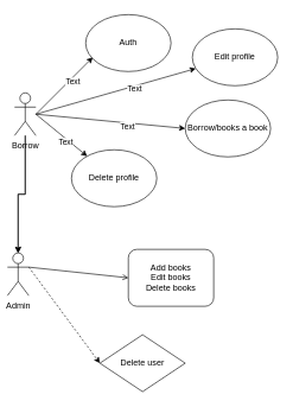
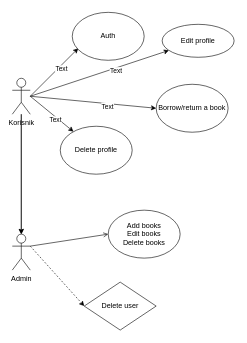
  <mxCell id="0" />
  <mxCell id="1" parent="0" />
  <mxCell id="2" value="" style="edgeStyle=orthogonalEdgeStyle;rounded=0;orthogonalLoop=1;jettySize=auto;html=1;" edge="1" parent="1" source="4" target="5"><mxGeometry relative="1" as="geometry" /></mxCell>
  <mxCell id="3" value="" style="edgeStyle=orthogonalEdgeStyle;rounded=0;orthogonalLoop=1;jettySize=auto;html=1;" edge="1" parent="1" source="4" target="5"><mxGeometry relative="1" as="geometry" /></mxCell>
- <mxCell id="4" value="Borrow" style="shape=umlActor;verticalLabelPosition=bottom;verticalAlign=top;html=1;outlineConnect=0;" vertex="1" parent="1"><mxGeometry x="20" y="130" width="30" height="60" as="geometry" /></mxCell>
- <mxCell id="5" value="Admin" style="shape=umlActor;verticalLabelPosition=bottom;verticalAlign=top;html=1;outlineConnect=0;" vertex="1" parent="1"><mxGeometry x="10" y="355" width="30" height="60" as="geometry" /></mxCell>
+ <mxCell id="4" value="Korisnik" style="shape=umlActor;verticalLabelPosition=bottom;verticalAlign=top;html=1;outlineConnect=0;" vertex="1" parent="1"><mxGeometry x="20" y="130" width="30" height="60" as="geometry" /></mxCell>
+ <mxCell id="5" value="Admin" style="shape=umlActor;verticalLabelPosition=bottom;verticalAlign=top;html=1;outlineConnect=0;" vertex="1" parent="1"><mxGeometry x="20" y="390" width="30" height="60" as="geometry" /></mxCell>
  <mxCell id="6" value="" style="endArrow=classic;html=1;rounded=0;" edge="1" parent="1"><mxGeometry width="50" height="50" relative="1" as="geometry"><mxPoint x="50" y="160" as="sourcePoint" /><mxPoint x="130" y="80" as="targetPoint" /></mxGeometry></mxCell>
  <mxCell id="7" value="Text" style="edgeLabel;html=1;align=center;verticalAlign=middle;resizable=0;points=[];" vertex="1" connectable="0" parent="6"><mxGeometry x="0.225" y="-4" relative="1" as="geometry"><mxPoint as="offset" /></mxGeometry></mxCell>
  <mxCell id="8" value="Auth" style="ellipse;whiteSpace=wrap;html=1;" vertex="1" parent="1"><mxGeometry x="120" y="20" width="120" height="80" as="geometry" /></mxCell>
  <mxCell id="9" value="" style="endArrow=classic;html=1;rounded=0;" edge="1" parent="1" target="11"><mxGeometry width="50" height="50" relative="1" as="geometry"><mxPoint x="50" y="160" as="sourcePoint" /><mxPoint x="210" y="150" as="targetPoint" /></mxGeometry></mxCell>
  <mxCell id="10" value="Text" style="edgeLabel;html=1;align=center;verticalAlign=middle;resizable=0;points=[];" vertex="1" connectable="0" parent="9"><mxGeometry x="0.225" y="-4" relative="1" as="geometry"><mxPoint as="offset" /></mxGeometry></mxCell>
- <mxCell id="11" value="Edit profile" style="ellipse;whiteSpace=wrap;html=1;" vertex="1" parent="1"><mxGeometry x="270" y="40" width="120" height="80" as="geometry" /></mxCell>
+ <mxCell id="11" value="Edit profile" style="ellipse;whiteSpace=wrap;html=1;" vertex="1" parent="1"><mxGeometry x="270" y="40" width="120" height="55" as="geometry" /></mxCell>
  <mxCell id="12" value="" style="endArrow=classic;html=1;rounded=0;" edge="1" parent="1"><mxGeometry width="50" height="50" relative="1" as="geometry"><mxPoint x="50" y="160" as="sourcePoint" /><mxPoint x="260" y="180" as="targetPoint" /></mxGeometry></mxCell>
  <mxCell id="13" value="Text" style="edgeLabel;html=1;align=center;verticalAlign=middle;resizable=0;points=[];" vertex="1" connectable="0" parent="12"><mxGeometry x="0.225" y="-4" relative="1" as="geometry"><mxPoint as="offset" /></mxGeometry></mxCell>
- <mxCell id="14" value="Borrow/books a book" style="ellipse;whiteSpace=wrap;html=1;" vertex="1" parent="1"><mxGeometry x="260" y="140" width="120" height="80" as="geometry" /></mxCell>
- <mxCell id="15" value="Add books&lt;div&gt;Edit books&lt;/div&gt;&lt;div&gt;Delete books&lt;/div&gt;" style="whiteSpace=wrap;html=1;rounded=1;" vertex="1" parent="1"><mxGeometry x="180" y="350" width="120" height="80" as="geometry" /></mxCell>
+ <mxCell id="14" value="Borrow/return a book" style="ellipse;whiteSpace=wrap;html=1;" vertex="1" parent="1"><mxGeometry x="260" y="140" width="120" height="80" as="geometry" /></mxCell>
+ <mxCell id="15" value="Add books&lt;div&gt;Edit books&lt;/div&gt;&lt;div&gt;Delete books&lt;/div&gt;" style="ellipse;whiteSpace=wrap;html=1;" vertex="1" parent="1"><mxGeometry x="180" y="350" width="120" height="80" as="geometry" /></mxCell>
  <mxCell id="16" value="Delete user" style="rhombus;whiteSpace=wrap;html=1;" vertex="1" parent="1"><mxGeometry x="140" y="470" width="120" height="80" as="geometry" /></mxCell>
  <mxCell id="17" value="Delete profile" style="ellipse;whiteSpace=wrap;html=1;" vertex="1" parent="1"><mxGeometry x="100" y="210" width="120" height="80" as="geometry" /></mxCell>
  <mxCell id="18" value="" style="endArrow=classic;html=1;rounded=0;" edge="1" parent="1" target="17"><mxGeometry width="50" height="50" relative="1" as="geometry"><mxPoint x="50" y="160" as="sourcePoint" /><mxPoint x="270" y="190" as="targetPoint" /></mxGeometry></mxCell>
  <mxCell id="19" value="Text" style="edgeLabel;html=1;align=center;verticalAlign=middle;resizable=0;points=[];" vertex="1" connectable="0" parent="18"><mxGeometry x="0.225" y="-4" relative="1" as="geometry"><mxPoint as="offset" /></mxGeometry></mxCell>
  <mxCell id="20" value="" style="endArrow=open;html=1;rounded=0;entryX=0;entryY=0.5;entryDx=0;entryDy=0;exitX=1;exitY=0.333;exitDx=0;exitDy=0;exitPerimeter=0;" edge="1" parent="1" source="5" target="15"><mxGeometry width="50" height="50" relative="1" as="geometry"><mxPoint x="60" y="410" as="sourcePoint" /><mxPoint x="120" y="390" as="targetPoint" /></mxGeometry></mxCell>
  <mxCell id="21" value="" style="endArrow=classic;html=1;rounded=0;entryX=0;entryY=0.5;entryDx=0;entryDy=0;exitX=1;exitY=0.333;exitDx=0;exitDy=0;exitPerimeter=0;dashed=1;" edge="1" parent="1" source="5" target="16"><mxGeometry width="50" height="50" relative="1" as="geometry"><mxPoint x="140" y="490" as="sourcePoint" /><mxPoint x="190" y="440" as="targetPoint" /></mxGeometry></mxCell>
